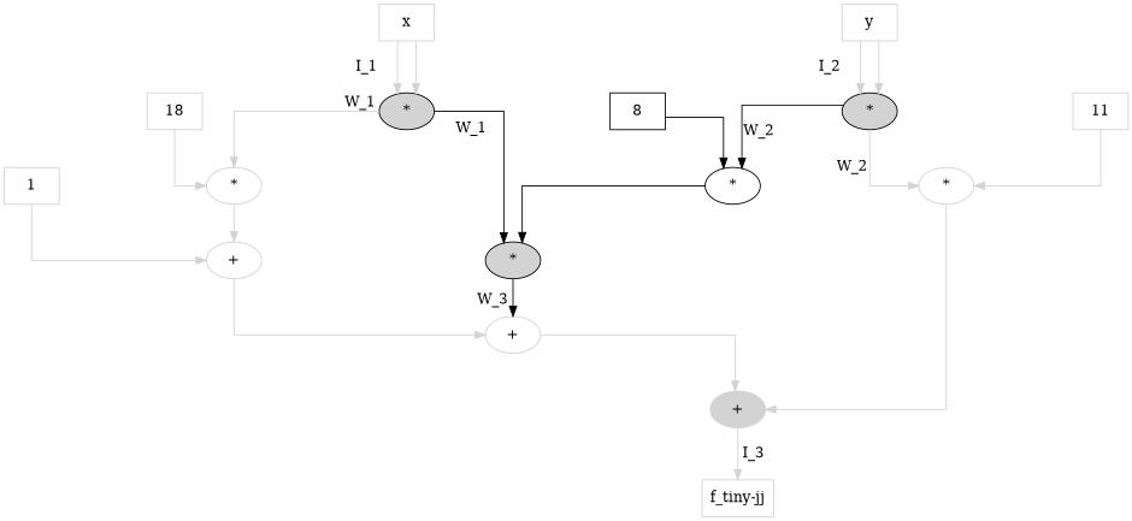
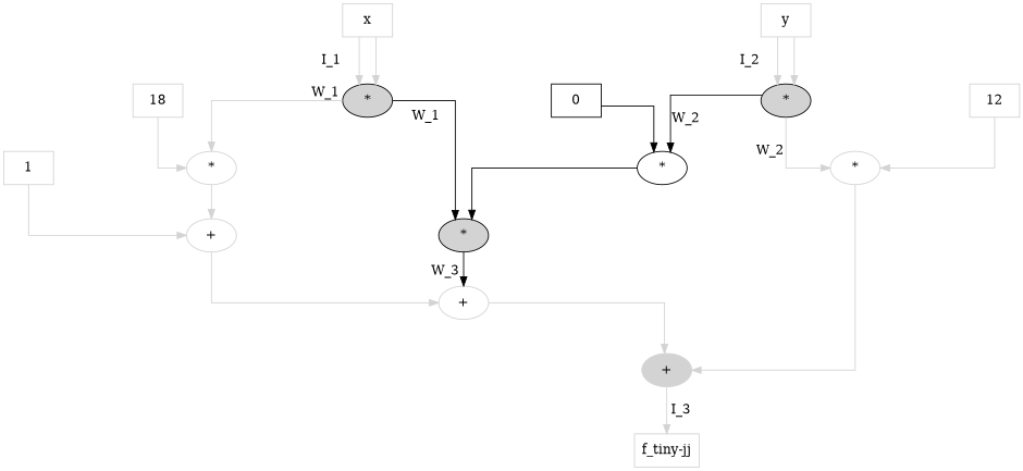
  digraph {
    forcelabels=true
    nodesep=2.0
    splines=ortho
    node [color=lightgray]
    edge [color=lightgray]
    n1 [label=x shape=box]
    n2 [label="*" style=filled color=""]
    n3 [label="*"]
    n4 [label="*" style=filled color=""]
    n5 [label="+"]
    n6 [label="+"]
    n7 [label="+" style=filled]
    n8 [label=y shape=box]
    n9 [label="*" style=filled color=""]
    n10 [label="*" color=""]
    n11 [label="*"]
    n12 [label="f_tiny-jj" shape=box]
    n13 [label=18 shape=box]
-   n14 [label=8 shape=box color=""]
-   n15 [label=11 shape=box]
+   n14 [label=0 shape=box color=""]
+   n15 [label=12 shape=box]
    n16 [label=1 shape=box]
    n1 -> n2 [label=I_1 labeldistance=4]
    n1 -> n2
    n2 -> n3 [labeldistance=2 taillabel=W_1]
    n2 -> n4 [labeldistance=4 taillabel=W_1 color=""]
    n3 -> n5
    n4 -> n6 [xlabel="W_3 " color=""]
    n5 -> n6
    n6 -> n7
    n7 -> n12 [label=" I_3" labeldistance=2]
    n8 -> n9 [label=I_2]
    n8 -> n9
    n9 -> n10 [headlabel=W_2 labeldistance=4 color=""]
    n9 -> n11 [labeldistance=4 taillabel=W_2]
    n10 -> n4 [color=""]
    n11 -> n7
    n13 -> n3
    n14 -> n10 [color=""]
    n15 -> n11
    n16 -> n5
  }
